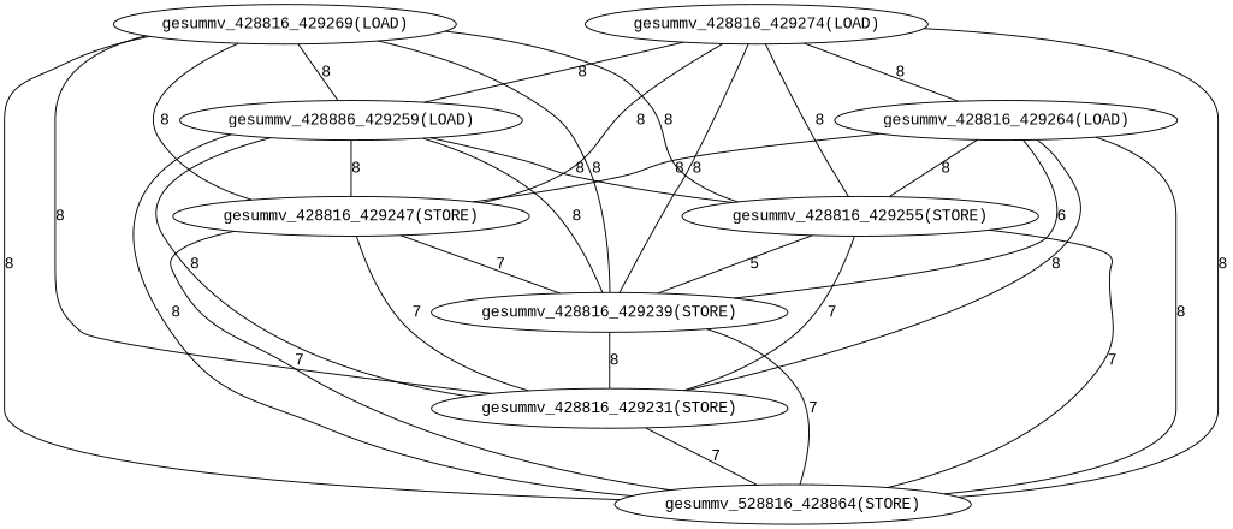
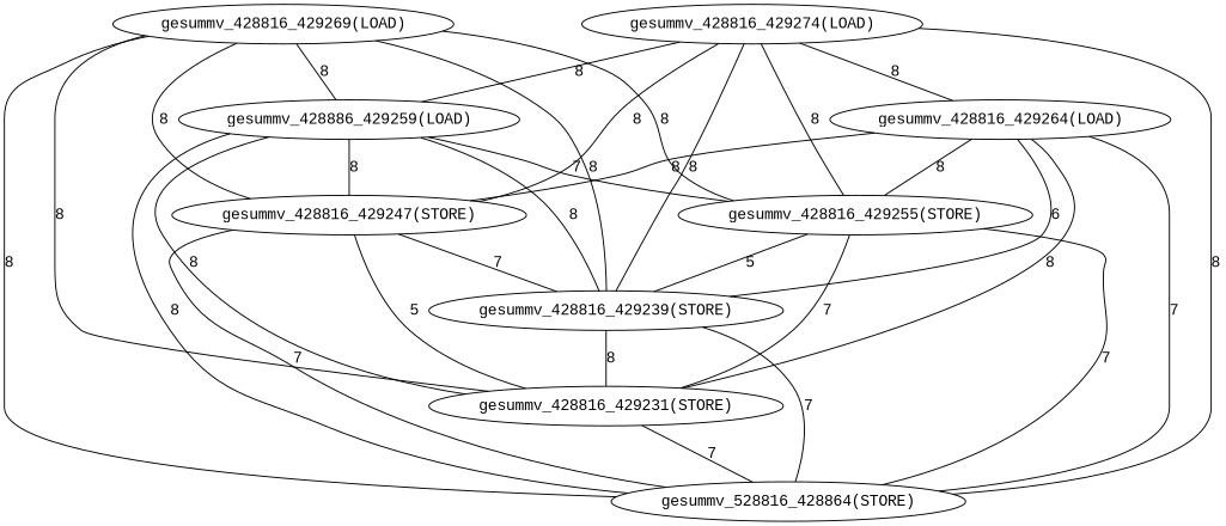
  graph {
    fontname="Liberation Mono"
    node [fontname="Liberation Mono"]
    edge [fontname="Liberation Mono"]
    n1 [label="gesummv_528816_428864(STORE)"]
    n2 [label="gesummv_428816_429231(STORE)"]
    n3 [label="gesummv_428816_429239(STORE)"]
    n4 [label="gesummv_428816_429247(STORE)"]
    n5 [label="gesummv_428816_429255(STORE)"]
    n6 [label="gesummv_428886_429259(LOAD)"]
    n7 [label="gesummv_428816_429264(LOAD)"]
    n8 [label="gesummv_428816_429269(LOAD)"]
    n9 [label="gesummv_428816_429274(LOAD)"]
    n2 -- n1 [label=7]
    n3 -- n1 [label=7]
    n3 -- n2 [label=8]
    n4 -- n1 [label=7]
-   n4 -- n2 [label=7]
+   n4 -- n2 [label=5]
    n4 -- n3 [label=7]
    n5 -- n1 [label=7]
    n5 -- n2 [label=7]
    n5 -- n3 [label=5]
    n6 -- n1 [label=8]
    n6 -- n2 [label=8]
    n6 -- n3 [label=8]
    n6 -- n4 [label=8]
-   n6 -- n5 [label=8]
-   n7 -- n1 [label=8]
+   n6 -- n5 [label=7]
+   n7 -- n1 [label=7]
    n7 -- n2 [label=8]
    n7 -- n3 [label=6]
    n7 -- n4 [label=8]
    n7 -- n5 [label=8]
    n8 -- n1 [label=8]
    n8 -- n2 [label=8]
    n8 -- n3 [label=8]
    n8 -- n4 [label=8]
    n8 -- n5 [label=8]
    n8 -- n6 [label=8]
    n9 -- n1 [label=8]
    n9 -- n3 [label=8]
    n9 -- n4 [label=8]
    n9 -- n5 [label=8]
    n9 -- n6 [label=8]
    n9 -- n7 [label=8]
  }
